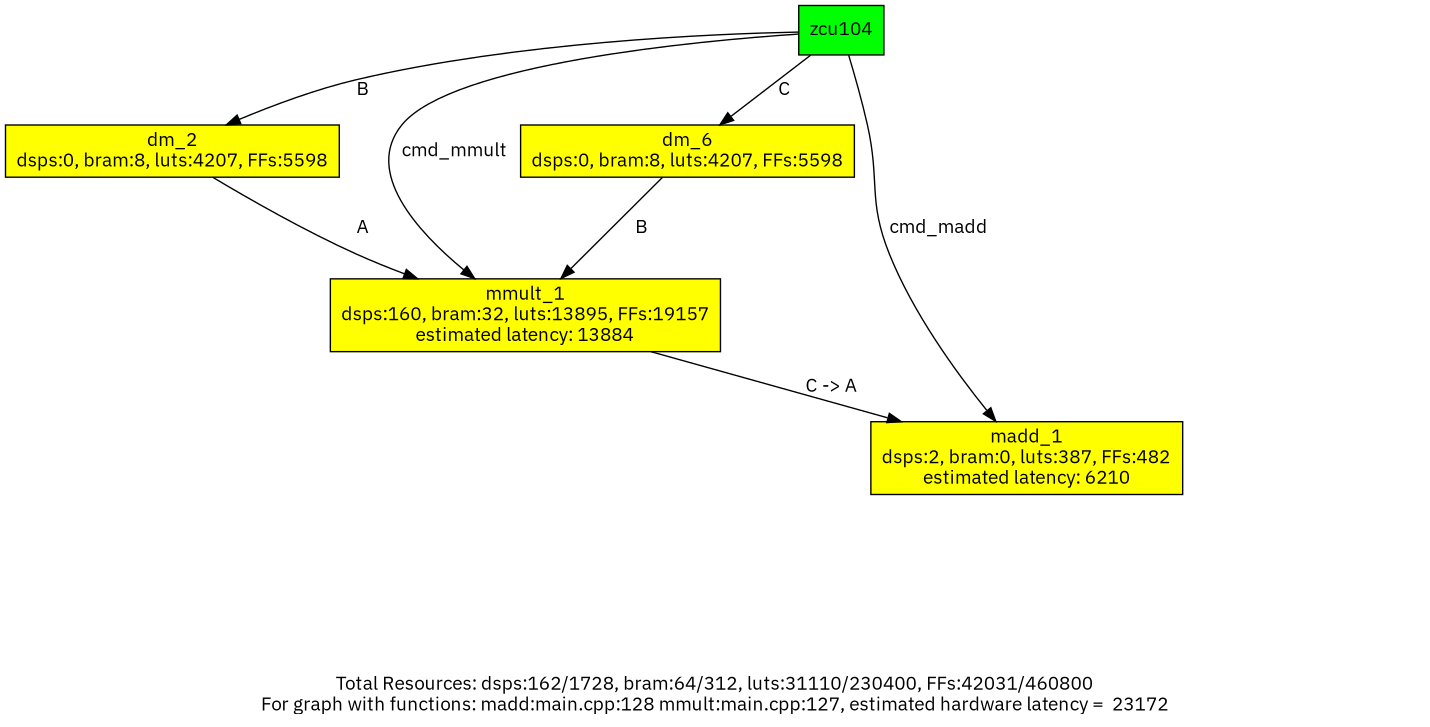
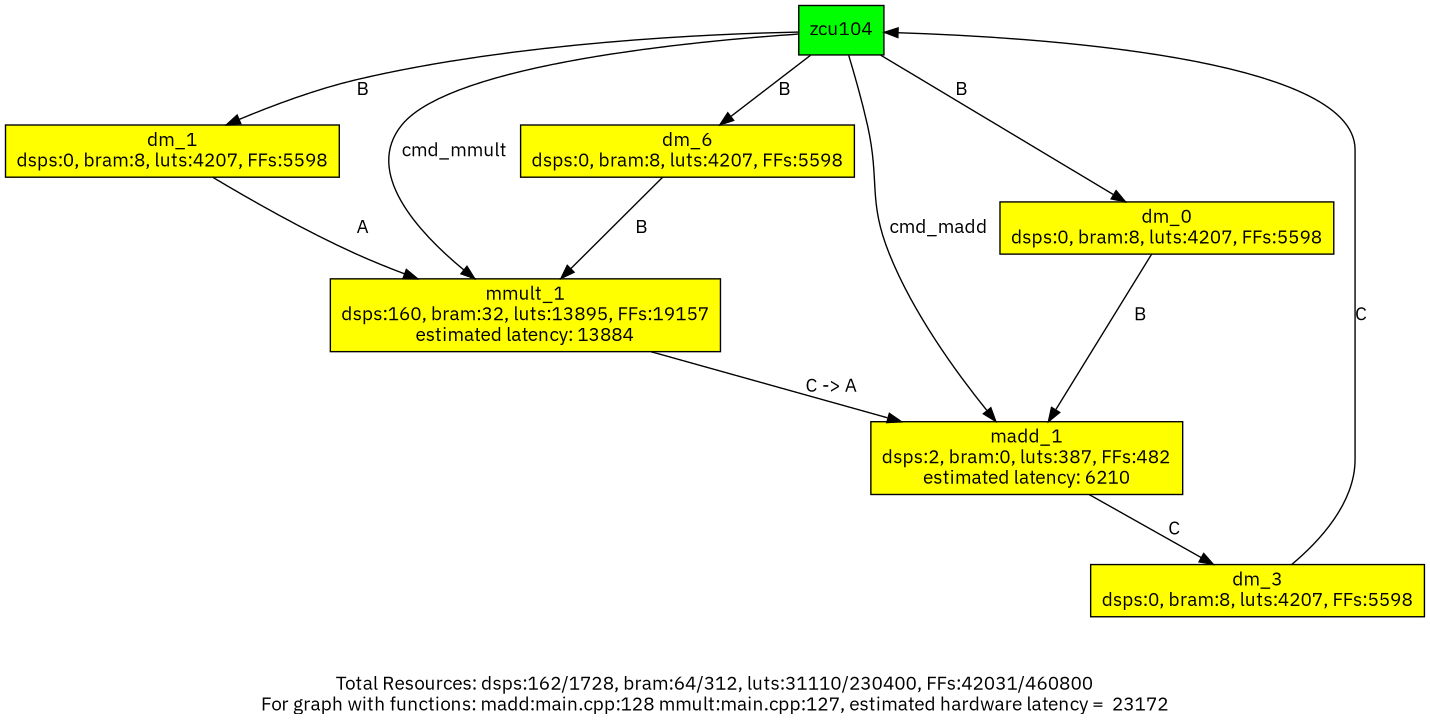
  digraph {
    fontname="IBM Plex Sans"
    label="Total Resources: dsps:162/1728, bram:64/312, luts:31110/230400, FFs:42031/460800\nFor graph with functions: madd:main.cpp:128 mmult:main.cpp:127, estimated hardware latency =  23172\n"
    node [fillcolor=yellow fontname="IBM Plex Sans" shape=box style=filled]
    edge [fontname="IBM Plex Sans"]
    n1 [fillcolor=green label=zcu104]
-   n3 [label="dm_2\ndsps:0, bram:8, luts:4207, FFs:5598"]
+   n2 [label="dm_0\ndsps:0, bram:8, luts:4207, FFs:5598"]
+   n3 [label="dm_1\ndsps:0, bram:8, luts:4207, FFs:5598"]
    n4 [label="dm_6\ndsps:0, bram:8, luts:4207, FFs:5598"]
    n5 [label="madd_1\ndsps:2, bram:0, luts:387, FFs:482\nestimated latency: 6210"]
    n6 [label="mmult_1\ndsps:160, bram:32, luts:13895, FFs:19157\nestimated latency: 13884"]
+   n7 [label="dm_3\ndsps:0, bram:8, luts:4207, FFs:5598"]
+   n1 -> n2 [label=B]
    n1 -> n3 [label=B]
-   n1 -> n4 [label=C]
+   n1 -> n4 [label=B]
    n1 -> n5 [label=cmd_madd]
    n1 -> n6 [label=cmd_mmult]
+   n2 -> n5 [label=B]
    n3 -> n6 [label=A]
    n4 -> n6 [label=B]
+   n5 -> n7 [label=C]
    n6 -> n5 [label="C -> A"]
+   n7 -> n1 [label=C]
  }
